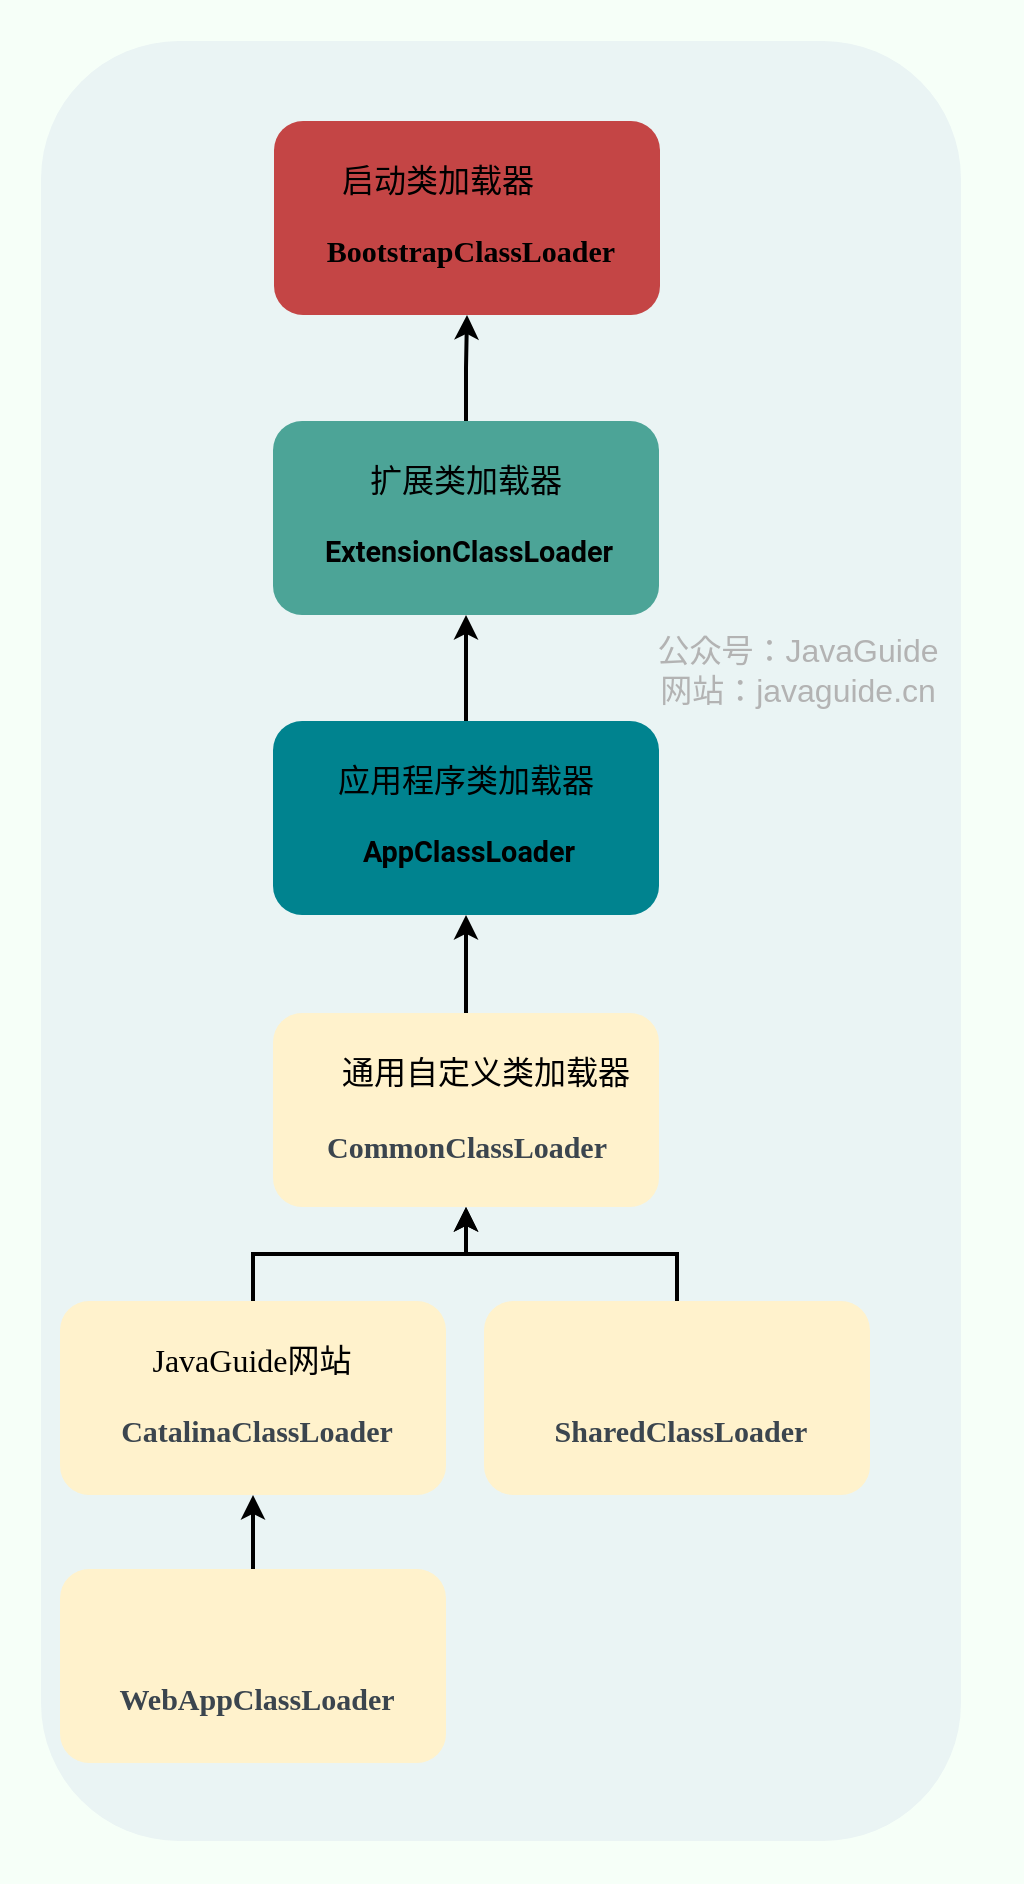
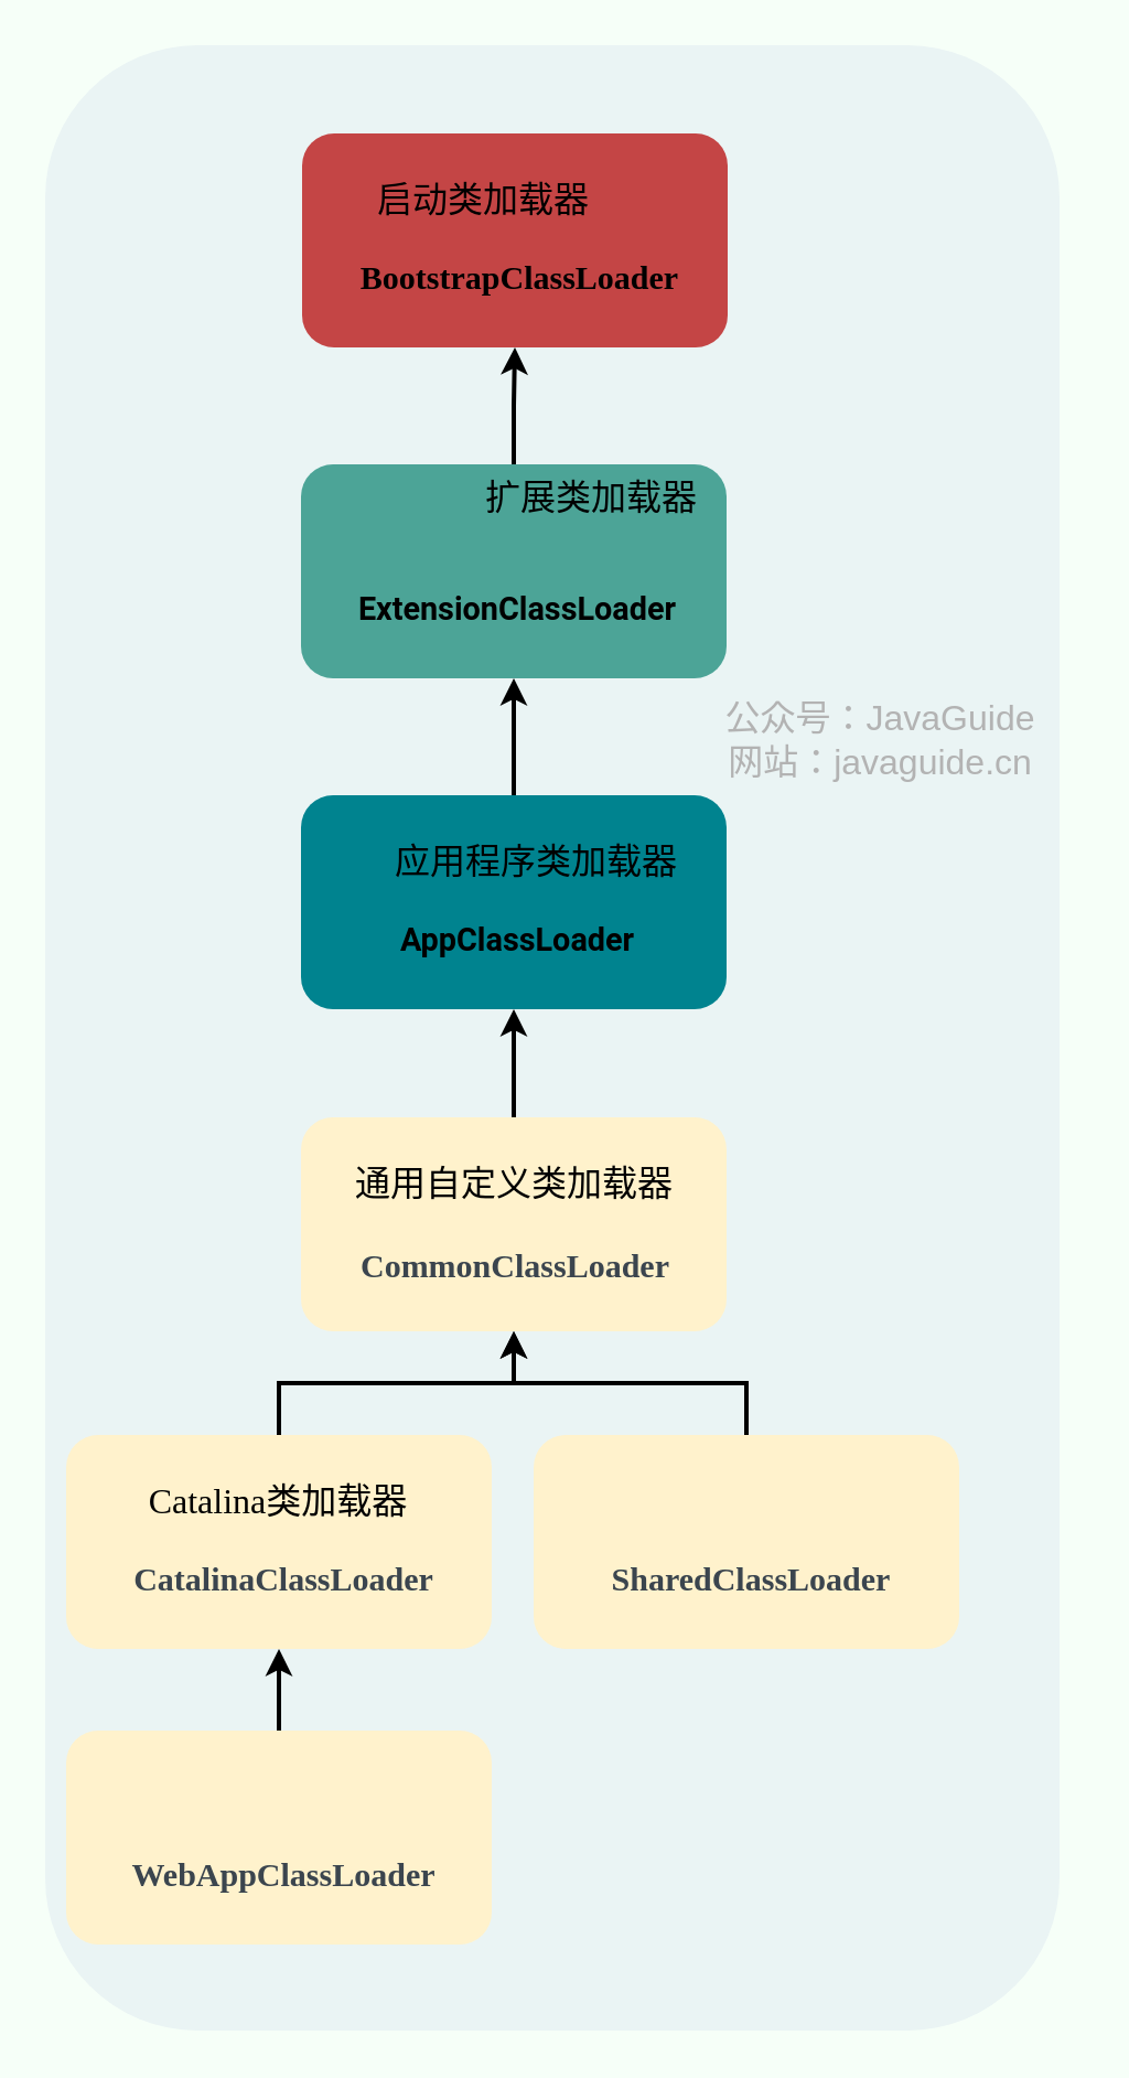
  <mxCell id="0" />
  <mxCell id="1" parent="0" />
  <mxCell id="2" value="" style="rounded=1;whiteSpace=wrap;html=1;fillColor=#eaf4f4;strokeColor=none;" parent="1" vertex="1"><mxGeometry x="20" y="20" width="460" height="900" as="geometry" /></mxCell>
  <mxCell id="3" value="" style="rounded=1;whiteSpace=wrap;html=1;strokeWidth=3;fillColor=#C44545;strokeColor=none;" parent="1" vertex="1"><mxGeometry x="136.5" y="60" width="193" height="97" as="geometry" /></mxCell>
  <mxCell id="4" value="启动类加载器" style="text;html=1;strokeColor=none;fillColor=none;align=center;verticalAlign=middle;whiteSpace=wrap;rounded=0;fontSize=16;fontFamily=JetBrains Mono;fontSource=https%3A%2F%2Ffonts.googleapis.com%2Fcss%3Ffamily%3DJetBrains%2BMono;" parent="1" vertex="1"><mxGeometry x="161.5" y="80" width="114" height="20" as="geometry" /></mxCell>
  <mxCell id="5" value="&lt;strong style=&quot;box-sizing: border-box; caret-color: rgb(59, 69, 78); orphans: 4; text-align: left; text-size-adjust: auto;&quot;&gt;&lt;span style=&quot;box-sizing: border-box;&quot; class=&quot;md-pair-s&quot; spellcheck=&quot;false&quot;&gt;&lt;code style=&quot;box-sizing: border-box; padding: 0.25rem 0.5rem; background-color: var(--boxes); border-radius: 0.2rem;&quot;&gt;&lt;font style=&quot;font-size: 15px;&quot; data-font-src=&quot;https://fonts.googleapis.com/css?family=JetBrains+Mono&quot; face=&quot;JetBrains Mono&quot;&gt;BootstrapClassLoader&lt;/font&gt;&lt;/code&gt;&lt;/span&gt;&lt;/strong&gt;" style="text;html=1;strokeColor=none;fillColor=none;align=center;verticalAlign=middle;whiteSpace=wrap;rounded=0;fontSize=18;fontColor=#000000;" parent="1" vertex="1"><mxGeometry x="137.5" y="110" width="195" height="30" as="geometry" /></mxCell>
  <mxCell id="6" style="edgeStyle=orthogonalEdgeStyle;rounded=0;orthogonalLoop=1;jettySize=auto;html=1;strokeWidth=2;fontFamily=JetBrains Mono;fontSource=https%3A%2F%2Ffonts.googleapis.com%2Fcss%3Ffamily%3DJetBrains%2BMono;fontSize=16;" parent="1" source="7" target="3" edge="1"><mxGeometry relative="1" as="geometry" /></mxCell>
  <mxCell id="7" value="" style="rounded=1;whiteSpace=wrap;html=1;strokeWidth=3;fillColor=#4CA497;strokeColor=none;" parent="1" vertex="1"><mxGeometry x="136" y="210" width="193" height="97" as="geometry" /></mxCell>
- <mxCell id="8" value="扩展类加载器" style="text;html=1;strokeColor=none;fillColor=none;align=center;verticalAlign=middle;whiteSpace=wrap;rounded=0;fontSize=16;fontFamily=JetBrains Mono;fontSource=https%3A%2F%2Ffonts.googleapis.com%2Fcss%3Ffamily%3DJetBrains%2BMono;" parent="1" vertex="1"><mxGeometry x="176" y="230" width="114" height="20" as="geometry" /></mxCell>
+ <mxCell id="8" value="扩展类加载器" style="text;html=1;strokeColor=none;fillColor=none;align=center;verticalAlign=middle;whiteSpace=wrap;rounded=0;fontSize=16;fontFamily=JetBrains Mono;fontSource=https%3A%2F%2Ffonts.googleapis.com%2Fcss%3Ffamily%3DJetBrains%2BMono;" parent="1" vertex="1"><mxGeometry x="211" y="215" width="114" height="20" as="geometry" /></mxCell>
  <mxCell id="9" value="&lt;strong style=&quot;box-sizing: border-box; caret-color: rgb(59, 69, 78); font-family: Roboto, sans-serif; orphans: 4; text-align: left; text-size-adjust: auto;&quot;&gt;&lt;span style=&quot;box-sizing: border-box;&quot; class=&quot;md-pair-s&quot; spellcheck=&quot;false&quot;&gt;&lt;code style=&quot;box-sizing: border-box; font-family: var(--monospace); padding: 0.25rem 0.5rem; background-color: var(--boxes); font-size: 0.9rem; border-radius: 0.2rem;&quot;&gt;ExtensionClassLoader&lt;/code&gt;&lt;/span&gt;&lt;/strong&gt;" style="text;html=1;strokeColor=none;fillColor=none;align=center;verticalAlign=middle;whiteSpace=wrap;rounded=0;fontSize=18;fontColor=#000000;" parent="1" vertex="1"><mxGeometry x="137" y="260" width="195" height="30" as="geometry" /></mxCell>
  <mxCell id="10" style="edgeStyle=orthogonalEdgeStyle;rounded=0;orthogonalLoop=1;jettySize=auto;html=1;entryX=0.5;entryY=1;entryDx=0;entryDy=0;strokeWidth=2;fontFamily=JetBrains Mono;fontSource=https%3A%2F%2Ffonts.googleapis.com%2Fcss%3Ffamily%3DJetBrains%2BMono;fontSize=16;" parent="1" source="11" target="7" edge="1"><mxGeometry relative="1" as="geometry" /></mxCell>
  <mxCell id="11" value="" style="rounded=1;whiteSpace=wrap;html=1;strokeWidth=3;fillColor=#00838F;strokeColor=none;" parent="1" vertex="1"><mxGeometry x="136" y="360" width="193" height="97" as="geometry" /></mxCell>
- <mxCell id="12" value="应用程序类加载器" style="text;html=1;strokeColor=none;fillColor=none;align=center;verticalAlign=middle;whiteSpace=wrap;rounded=0;fontSize=16;fontFamily=JetBrains Mono;fontSource=https%3A%2F%2Ffonts.googleapis.com%2Fcss%3Ffamily%3DJetBrains%2BMono;" parent="1" vertex="1"><mxGeometry x="165.5" y="380" width="134" height="20" as="geometry" /></mxCell>
+ <mxCell id="12" value="应用程序类加载器" style="text;html=1;strokeColor=none;fillColor=none;align=center;verticalAlign=middle;whiteSpace=wrap;rounded=0;fontSize=16;fontFamily=JetBrains Mono;fontSource=https%3A%2F%2Ffonts.googleapis.com%2Fcss%3Ffamily%3DJetBrains%2BMono;" parent="1" vertex="1"><mxGeometry x="175.5" y="380" width="134" height="20" as="geometry" /></mxCell>
  <mxCell id="13" value="&lt;strong style=&quot;box-sizing: border-box; caret-color: rgb(59, 69, 78); font-family: Roboto, sans-serif; orphans: 4; text-align: left; text-size-adjust: auto;&quot;&gt;&lt;span style=&quot;box-sizing: border-box;&quot; class=&quot;md-pair-s&quot; spellcheck=&quot;false&quot;&gt;&lt;code style=&quot;box-sizing: border-box; font-family: var(--monospace); padding: 0.25rem 0.5rem; background-color: var(--boxes); font-size: 0.9rem; border-radius: 0.2rem;&quot;&gt;AppClassLoader&lt;/code&gt;&lt;/span&gt;&lt;/strong&gt;" style="text;html=1;strokeColor=none;fillColor=none;align=center;verticalAlign=middle;whiteSpace=wrap;rounded=0;fontSize=18;fontColor=#000000;" parent="1" vertex="1"><mxGeometry x="137" y="410" width="195" height="30" as="geometry" /></mxCell>
  <mxCell id="14" style="edgeStyle=orthogonalEdgeStyle;rounded=0;orthogonalLoop=1;jettySize=auto;html=1;strokeWidth=2;" edge="1" parent="1" source="15" target="26"><mxGeometry relative="1" as="geometry" /></mxCell>
  <mxCell id="15" value="" style="rounded=1;whiteSpace=wrap;html=1;strokeWidth=3;fillColor=#fff2cc;strokeColor=none;" parent="1" vertex="1"><mxGeometry x="29.5" y="650" width="193" height="97" as="geometry" /></mxCell>
- <mxCell id="16" value="JavaGuide网站" style="text;html=1;strokeColor=none;fillColor=none;align=center;verticalAlign=middle;whiteSpace=wrap;rounded=0;fontSize=16;fontFamily=JetBrains Mono;fontSource=https%3A%2F%2Ffonts.googleapis.com%2Fcss%3Ffamily%3DJetBrains%2BMono;" parent="1" vertex="1"><mxGeometry x="41" y="670" width="170" height="20" as="geometry" /></mxCell>
+ <mxCell id="16" value="Catalina类加载器" style="text;html=1;strokeColor=none;fillColor=none;align=center;verticalAlign=middle;whiteSpace=wrap;rounded=0;fontSize=16;fontFamily=JetBrains Mono;fontSource=https%3A%2F%2Ffonts.googleapis.com%2Fcss%3Ffamily%3DJetBrains%2BMono;" parent="1" vertex="1"><mxGeometry x="41" y="670" width="170" height="20" as="geometry" /></mxCell>
  <mxCell id="17" value="&lt;strong style=&quot;box-sizing: border-box; caret-color: rgb(59, 69, 78); color: rgb(59, 69, 78); orphans: 4; text-align: left; text-size-adjust: auto;&quot;&gt;&lt;span style=&quot;box-sizing: border-box;&quot; class=&quot;md-pair-s&quot; spellcheck=&quot;false&quot;&gt;&lt;code style=&quot;box-sizing: border-box; padding: 0.25rem 0.5rem; background-color: var(--boxes); border-radius: 0.2rem;&quot;&gt;&lt;font style=&quot;font-size: 15px;&quot; data-font-src=&quot;https://fonts.googleapis.com/css?family=JetBrains+Mono&quot; face=&quot;JetBrains Mono&quot;&gt;CatalinaClassLoader&lt;/font&gt;&lt;/code&gt;&lt;/span&gt;&lt;/strong&gt;" style="text;html=1;strokeColor=none;fillColor=none;align=center;verticalAlign=middle;whiteSpace=wrap;rounded=0;fontSize=18;" parent="1" vertex="1"><mxGeometry x="30.5" y="700" width="195" height="30" as="geometry" /></mxCell>
  <mxCell id="18" style="edgeStyle=orthogonalEdgeStyle;rounded=0;orthogonalLoop=1;jettySize=auto;html=1;entryX=0.5;entryY=1;entryDx=0;entryDy=0;strokeWidth=2;" edge="1" parent="1" source="19" target="26"><mxGeometry relative="1" as="geometry" /></mxCell>
  <mxCell id="19" value="" style="rounded=1;whiteSpace=wrap;html=1;strokeWidth=3;fillColor=#fff2cc;strokeColor=none;" parent="1" vertex="1"><mxGeometry x="241.5" y="650" width="193" height="97" as="geometry" /></mxCell>
  <mxCell id="20" value="&lt;strong style=&quot;box-sizing: border-box; caret-color: rgb(59, 69, 78); color: rgb(59, 69, 78); orphans: 4; text-align: left; text-size-adjust: auto;&quot;&gt;&lt;span style=&quot;box-sizing: border-box;&quot; class=&quot;md-pair-s&quot; spellcheck=&quot;false&quot;&gt;&lt;code style=&quot;box-sizing: border-box; padding: 0.25rem 0.5rem; background-color: var(--boxes); border-radius: 0.2rem;&quot;&gt;&lt;font style=&quot;font-size: 15px;&quot; data-font-src=&quot;https://fonts.googleapis.com/css?family=JetBrains+Mono&quot; face=&quot;JetBrains Mono&quot;&gt;SharedClassLoader&lt;/font&gt;&lt;/code&gt;&lt;/span&gt;&lt;/strong&gt;" style="text;html=1;strokeColor=none;fillColor=none;align=center;verticalAlign=middle;whiteSpace=wrap;rounded=0;fontSize=18;" parent="1" vertex="1"><mxGeometry x="242.5" y="700" width="195" height="30" as="geometry" /></mxCell>
  <mxCell id="21" value="&lt;font style=&quot;font-size: 16px;&quot;&gt;公众号：JavaGuide&lt;br style=&quot;font-size: 16px;&quot;&gt;网站：javaguide.cn&lt;/font&gt;" style="text;html=1;strokeColor=none;fillColor=none;align=center;verticalAlign=middle;whiteSpace=wrap;rounded=0;labelBackgroundColor=none;fontSize=16;fontColor=#B3B3B3;rotation=0;sketch=0;shadow=0;" parent="1" vertex="1"><mxGeometry x="309.25" y="330" width="180" height="10" as="geometry" /></mxCell>
  <mxCell id="22" style="edgeStyle=orthogonalEdgeStyle;rounded=0;orthogonalLoop=1;jettySize=auto;html=1;strokeWidth=2;fontFamily=JetBrains Mono;fontSource=https%3A%2F%2Ffonts.googleapis.com%2Fcss%3Ffamily%3DJetBrains%2BMono;fontSize=16;" parent="1" source="23" target="15" edge="1"><mxGeometry relative="1" as="geometry" /></mxCell>
  <mxCell id="23" value="" style="rounded=1;whiteSpace=wrap;html=1;strokeWidth=3;fillColor=#fff2cc;strokeColor=none;" parent="1" vertex="1"><mxGeometry x="29.5" y="784" width="193" height="97" as="geometry" /></mxCell>
  <mxCell id="24" value="&lt;strong style=&quot;box-sizing: border-box; caret-color: rgb(59, 69, 78); color: rgb(59, 69, 78); orphans: 4; text-align: left; text-size-adjust: auto;&quot;&gt;&lt;span style=&quot;box-sizing: border-box;&quot; class=&quot;md-pair-s&quot; spellcheck=&quot;false&quot;&gt;&lt;code style=&quot;box-sizing: border-box; padding: 0.25rem 0.5rem; background-color: var(--boxes); border-radius: 0.2rem;&quot;&gt;&lt;font style=&quot;font-size: 15px;&quot; data-font-src=&quot;https://fonts.googleapis.com/css?family=JetBrains+Mono&quot; face=&quot;JetBrains Mono&quot;&gt;WebAppClassLoader&lt;/font&gt;&lt;/code&gt;&lt;/span&gt;&lt;/strong&gt;" style="text;html=1;strokeColor=none;fillColor=none;align=center;verticalAlign=middle;whiteSpace=wrap;rounded=0;fontSize=18;" parent="1" vertex="1"><mxGeometry x="30.5" y="834" width="195" height="30" as="geometry" /></mxCell>
  <mxCell id="25" style="edgeStyle=orthogonalEdgeStyle;rounded=0;orthogonalLoop=1;jettySize=auto;html=1;strokeWidth=2;" edge="1" parent="1" source="26" target="11"><mxGeometry relative="1" as="geometry" /></mxCell>
  <mxCell id="26" value="" style="rounded=1;whiteSpace=wrap;html=1;strokeWidth=3;fillColor=#fff2cc;strokeColor=none;" vertex="1" parent="1"><mxGeometry x="136" y="506" width="193" height="97" as="geometry" /></mxCell>
- <mxCell id="27" value="通用自定义类加载器" style="text;html=1;strokeColor=none;fillColor=none;align=center;verticalAlign=middle;whiteSpace=wrap;rounded=0;fontSize=16;fontFamily=JetBrains Mono;fontSource=https%3A%2F%2Ffonts.googleapis.com%2Fcss%3Ffamily%3DJetBrains%2BMono;" vertex="1" parent="1"><mxGeometry x="165.75" y="526" width="153.5" height="20" as="geometry" /></mxCell>
+ <mxCell id="27" value="通用自定义类加载器" style="text;html=1;strokeColor=none;fillColor=none;align=center;verticalAlign=middle;whiteSpace=wrap;rounded=0;fontSize=16;fontFamily=JetBrains Mono;fontSource=https%3A%2F%2Ffonts.googleapis.com%2Fcss%3Ffamily%3DJetBrains%2BMono;" vertex="1" parent="1"><mxGeometry x="155.75" y="526" width="153.5" height="20" as="geometry" /></mxCell>
  <mxCell id="28" value="&lt;strong style=&quot;box-sizing: border-box; caret-color: rgb(59, 69, 78); color: rgb(59, 69, 78); orphans: 4; text-align: left; text-size-adjust: auto;&quot;&gt;&lt;span style=&quot;box-sizing: border-box;&quot; class=&quot;md-pair-s&quot; spellcheck=&quot;false&quot;&gt;&lt;code style=&quot;box-sizing: border-box; padding: 0.25rem 0.5rem; background-color: var(--boxes); border-radius: 0.2rem;&quot;&gt;&lt;font style=&quot;font-size: 15px;&quot; data-font-src=&quot;https://fonts.googleapis.com/css?family=JetBrains+Mono&quot; face=&quot;JetBrains Mono&quot;&gt;CommonClassLoader&lt;/font&gt;&lt;/code&gt;&lt;/span&gt;&lt;/strong&gt;" style="text;html=1;strokeColor=none;fillColor=none;align=center;verticalAlign=middle;whiteSpace=wrap;rounded=0;fontSize=18;" vertex="1" parent="1"><mxGeometry x="136" y="560" width="195" height="26" as="geometry" /></mxCell>
